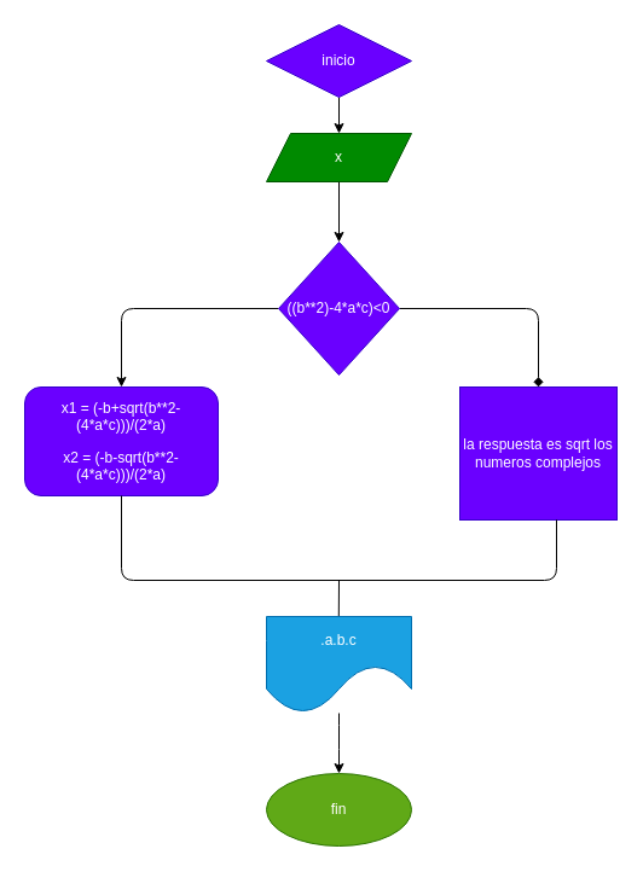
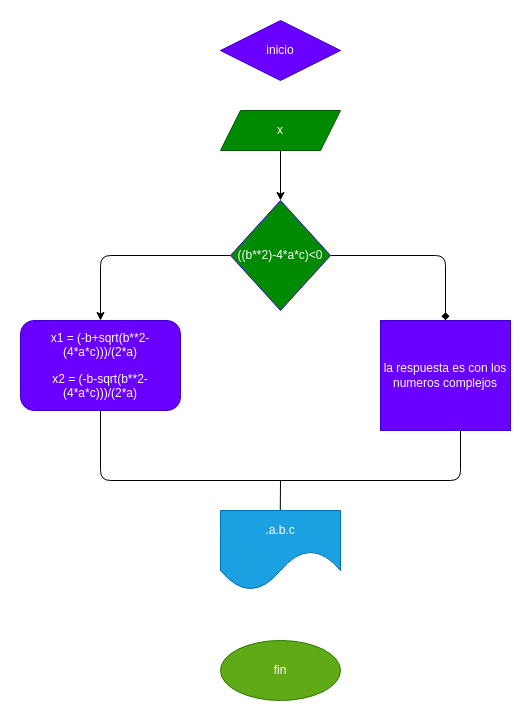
  <mxCell id="0" />
  <mxCell id="1" parent="0" />
- <mxCell id="2" value="" style="edgeStyle=none;html=1;" edge="1" parent="1" source="3" target="5"><mxGeometry relative="1" as="geometry" /></mxCell>
  <mxCell id="3" value="inicio" style="rhombus;whiteSpace=wrap;html=1;fillColor=#6a00ff;fontColor=#ffffff;strokeColor=#3700CC;" vertex="1" parent="1"><mxGeometry x="220" y="20" width="120" height="60" as="geometry" /></mxCell>
  <mxCell id="4" value="" style="edgeStyle=none;html=1;" edge="1" parent="1" source="5"><mxGeometry relative="1" as="geometry"><mxPoint x="280" y="200" as="targetPoint" /></mxGeometry></mxCell>
  <mxCell id="5" value="x" style="shape=parallelogram;perimeter=parallelogramPerimeter;whiteSpace=wrap;html=1;fixedSize=1;fillColor=#008a00;fontColor=#ffffff;strokeColor=#005700;" vertex="1" parent="1"><mxGeometry x="220" y="110" width="120" height="40" as="geometry" /></mxCell>
  <mxCell id="6" value="" style="edgeStyle=none;html=1;endArrow=diamond;" edge="1" parent="1" source="8" target="9"><mxGeometry relative="1" as="geometry"><Array as="points"><mxPoint x="445" y="255" /></Array></mxGeometry></mxCell>
  <mxCell id="7" value="" style="edgeStyle=none;html=1;" edge="1" parent="1" source="8" target="10"><mxGeometry relative="1" as="geometry"><Array as="points"><mxPoint x="100" y="255" /></Array></mxGeometry></mxCell>
- <mxCell id="8" value="((b**2)-4*a*c)&amp;lt;0" style="rhombus;whiteSpace=wrap;html=1;fillColor=#6a00ff;fontColor=#ffffff;strokeColor=#3700CC;" vertex="1" parent="1"><mxGeometry x="230" y="200" width="100" height="110" as="geometry" /></mxCell>
- <mxCell id="9" value="la respuesta es sqrt los numeros complejos" style="whiteSpace=wrap;html=1;fillColor=#6a00ff;strokeColor=#3700CC;fontColor=#ffffff;" vertex="1" parent="1"><mxGeometry x="380" y="320" width="130" height="110" as="geometry" /></mxCell>
+ <mxCell id="8" value="((b**2)-4*a*c)&amp;lt;0" style="rhombus;whiteSpace=wrap;html=1;fillColor=#008a00;fontColor=#ffffff;strokeColor=#3700CC;" vertex="1" parent="1"><mxGeometry x="230" y="200" width="100" height="110" as="geometry" /></mxCell>
+ <mxCell id="9" value="la respuesta es con los numeros complejos" style="whiteSpace=wrap;html=1;fillColor=#6a00ff;strokeColor=#3700CC;fontColor=#ffffff;" vertex="1" parent="1"><mxGeometry x="380" y="320" width="130" height="110" as="geometry" /></mxCell>
  <mxCell id="10" value="&lt;p class=&quot;selectable-text copyable-text&quot;&gt;&lt;span class=&quot;selectable-text copyable-text&quot;&gt;x1 = (-b+sqrt(b**2-(4*a*c)))/(2*a)&lt;/span&gt;&lt;/p&gt;&lt;p class=&quot;selectable-text copyable-text&quot;&gt;&lt;span class=&quot;selectable-text copyable-text&quot;&gt;  x2 = (-b-sqrt(b**2-(4*a*c)))/(2*a)&lt;/span&gt;&lt;/p&gt;" style="rounded=1;whiteSpace=wrap;html=1;fillColor=#6a00ff;strokeColor=#3700CC;fontColor=#ffffff;" vertex="1" parent="1"><mxGeometry x="20" y="320" width="160" height="90" as="geometry" /></mxCell>
  <mxCell id="11" value="" style="endArrow=none;html=1;" edge="1" parent="1"><mxGeometry width="50" height="50" relative="1" as="geometry"><mxPoint x="280" y="480" as="sourcePoint" /><mxPoint x="100" y="410" as="targetPoint" /><Array as="points"><mxPoint x="100" y="480" /></Array></mxGeometry></mxCell>
  <mxCell id="12" value="" style="endArrow=none;html=1;" edge="1" parent="1"><mxGeometry width="50" height="50" relative="1" as="geometry"><mxPoint x="260" y="480" as="sourcePoint" /><mxPoint x="460" y="430" as="targetPoint" /><Array as="points"><mxPoint x="460" y="480" /></Array></mxGeometry></mxCell>
  <mxCell id="13" value="" style="endArrow=classic;html=1;" edge="1" parent="1"><mxGeometry width="50" height="50" relative="1" as="geometry"><mxPoint x="280" y="480" as="sourcePoint" /><mxPoint x="279.5" y="550" as="targetPoint" /></mxGeometry></mxCell>
- <mxCell id="14" value="" style="edgeStyle=none;html=1;" edge="1" parent="1" source="15" target="16"><mxGeometry relative="1" as="geometry"><Array as="points"><mxPoint x="280" y="610" /></Array></mxGeometry></mxCell>
  <mxCell id="15" value=".a.b.c" style="shape=document;whiteSpace=wrap;html=1;boundedLbl=1;size=0.5;fillColor=#1ba1e2;fontColor=#ffffff;strokeColor=#006EAF;" vertex="1" parent="1"><mxGeometry x="220" y="510" width="120" height="80" as="geometry" /></mxCell>
  <mxCell id="16" value="fin&lt;br&gt;" style="ellipse;whiteSpace=wrap;html=1;fillColor=#60a917;fontColor=#ffffff;strokeColor=#2D7600;" vertex="1" parent="1"><mxGeometry x="220" y="640" width="120" height="60" as="geometry" /></mxCell>
